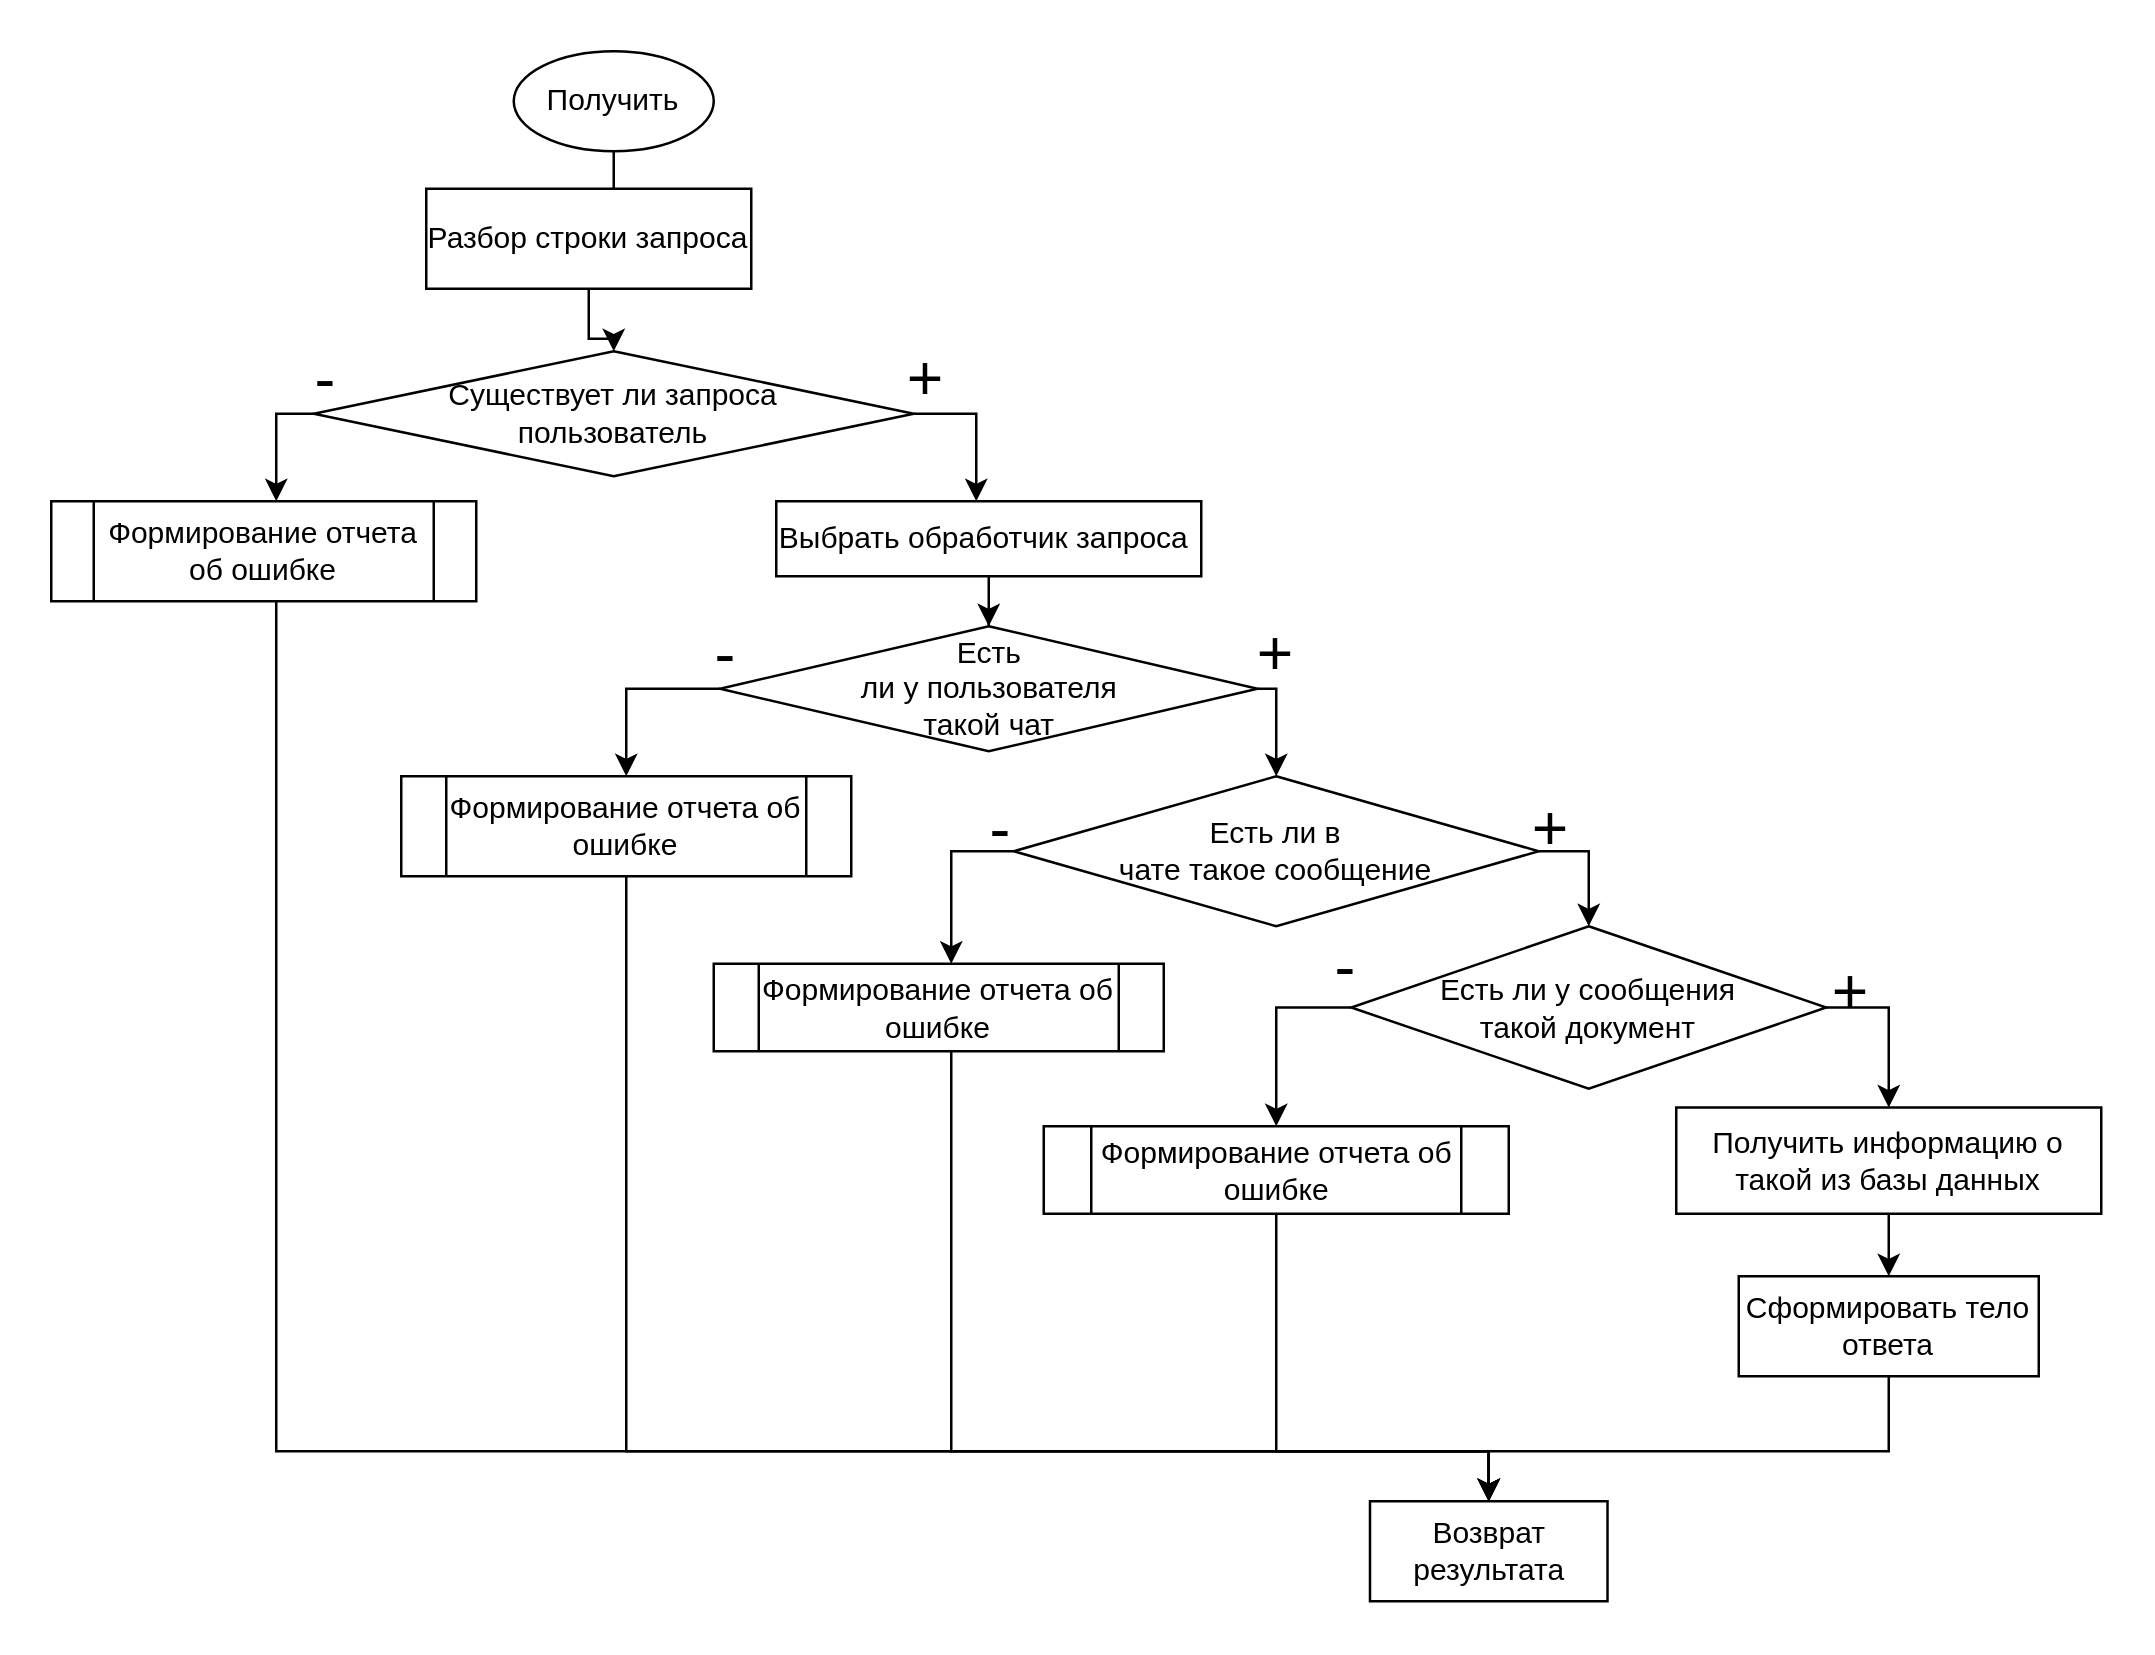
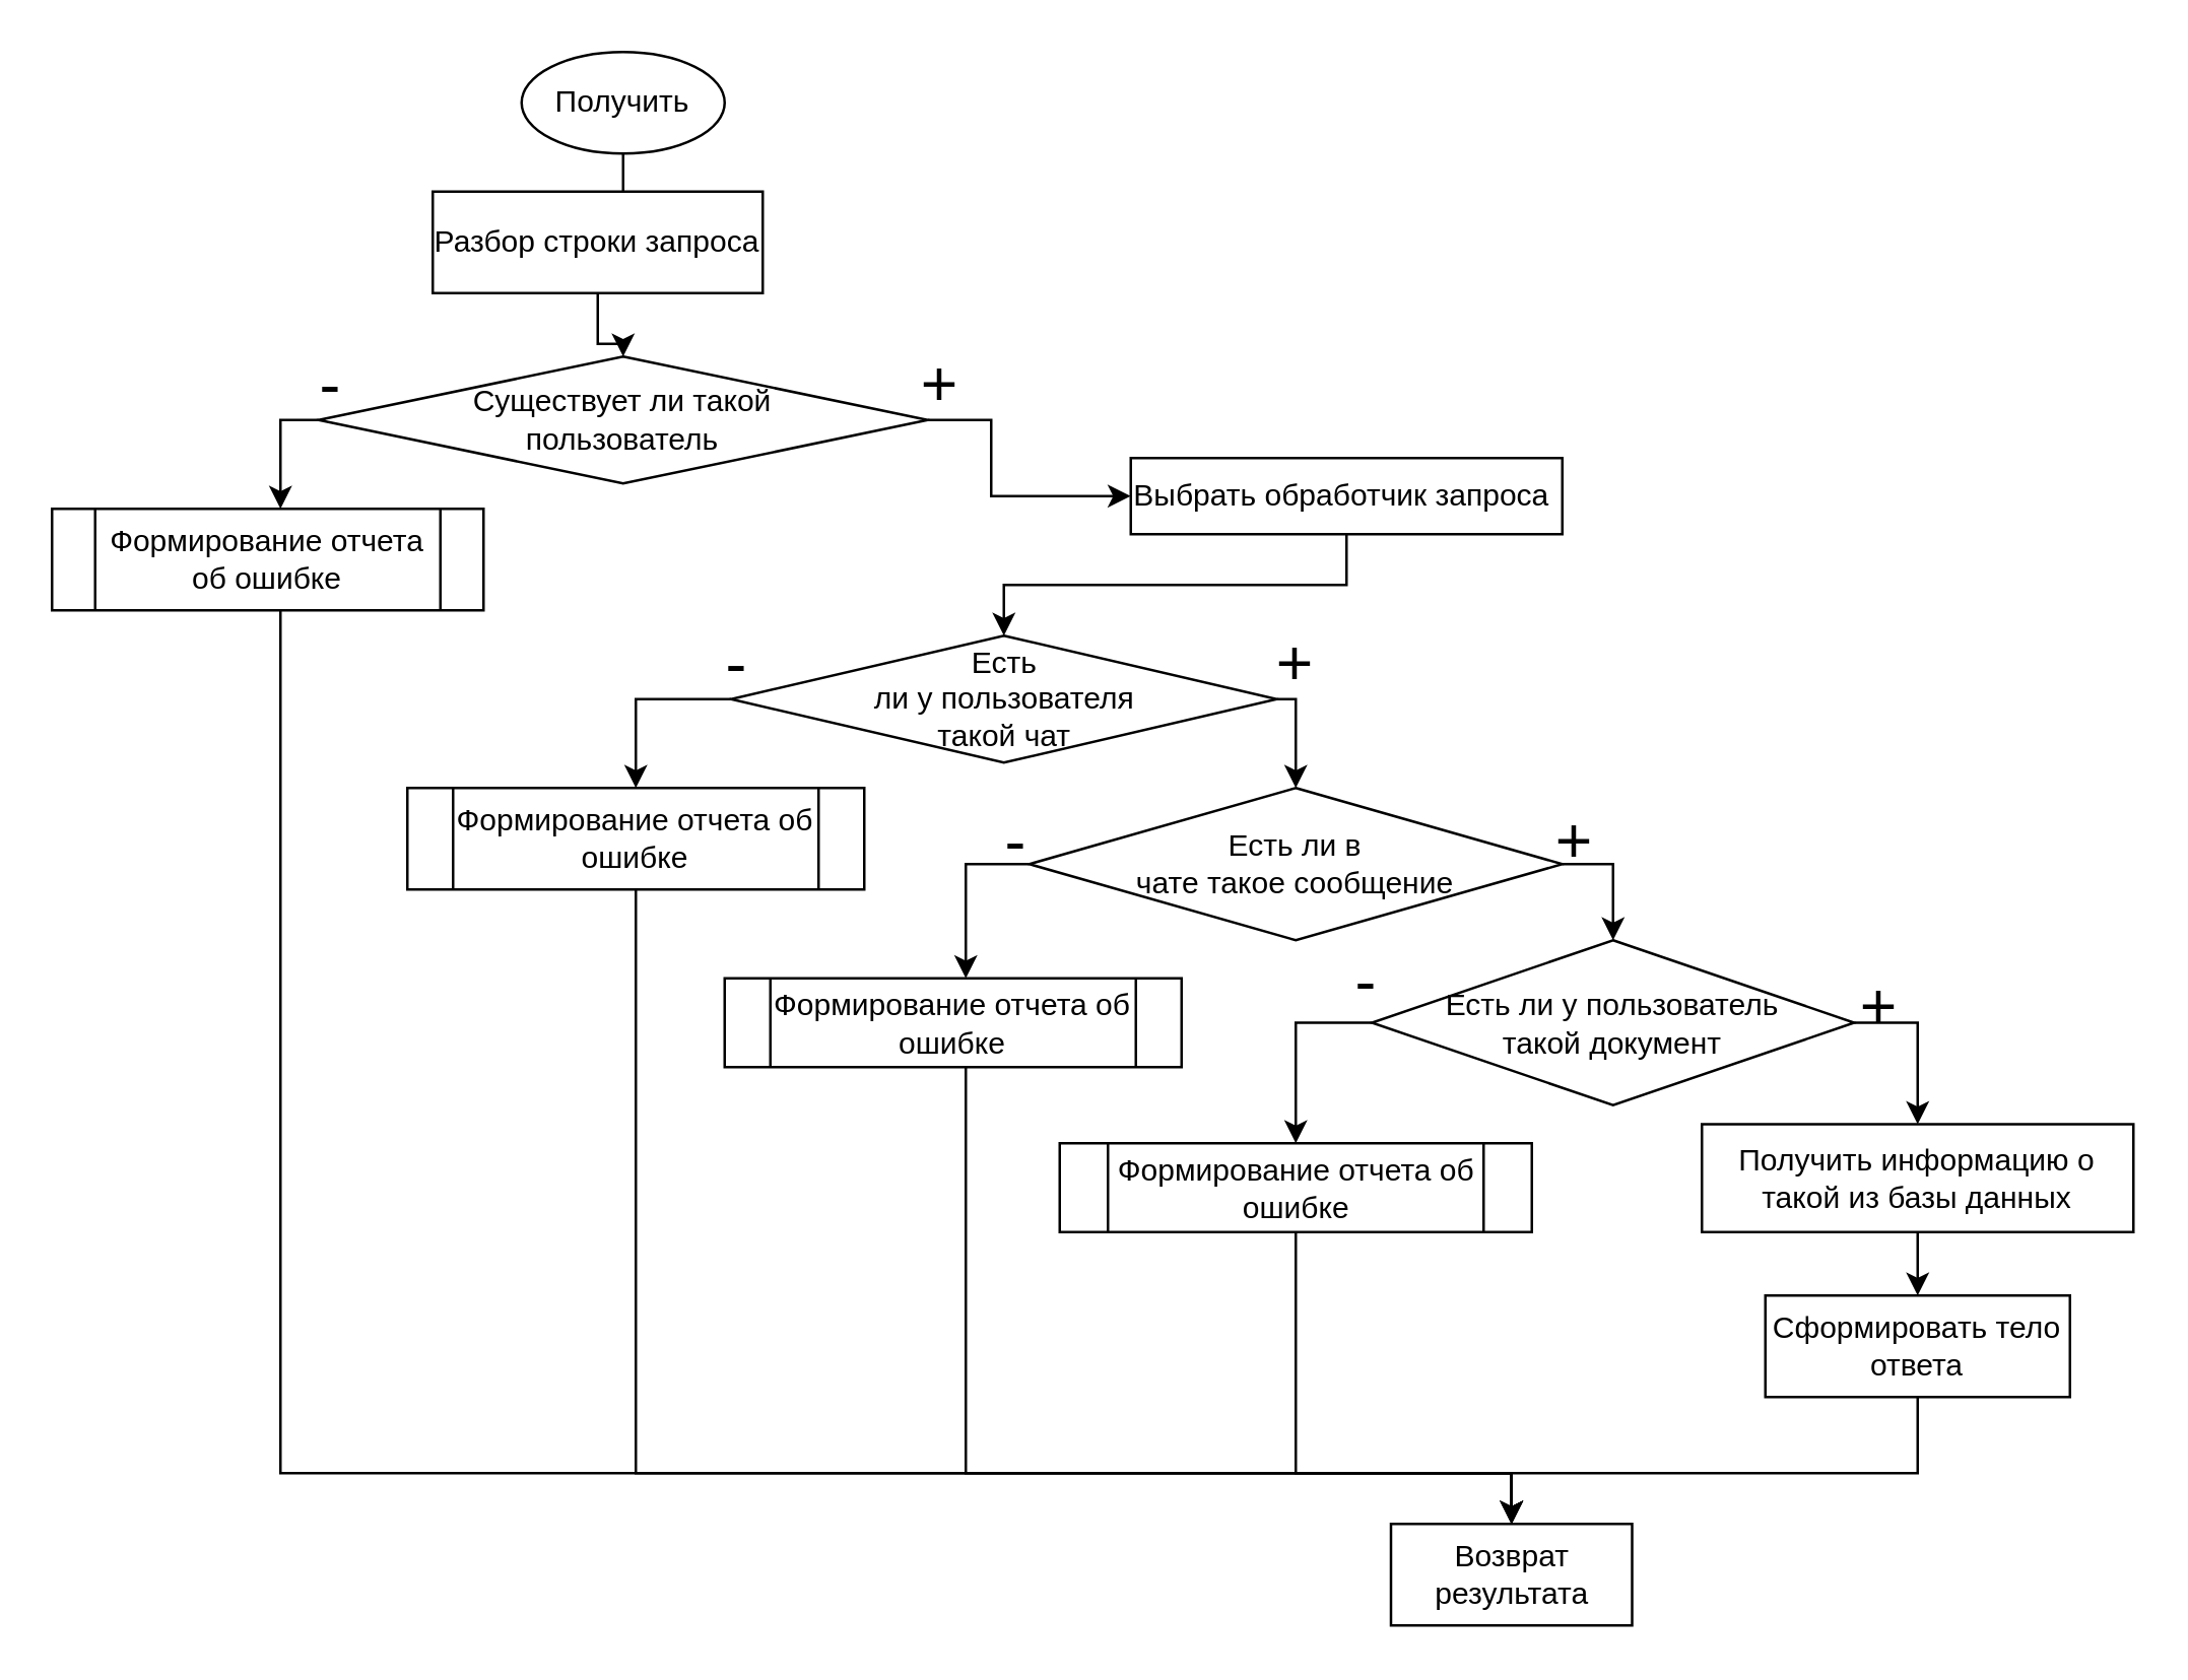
  <mxCell id="0" />
  <mxCell id="1" parent="0" />
  <mxCell id="2" value="" style="edgeStyle=orthogonalEdgeStyle;rounded=0;orthogonalLoop=1;jettySize=auto;html=1;" edge="1" parent="1" source="3" target="40"><mxGeometry relative="1" as="geometry" /></mxCell>
  <mxCell id="3" value="Получить" style="ellipse;whiteSpace=wrap;html=1;" parent="1" vertex="1"><mxGeometry x="205" y="20" width="80" height="40" as="geometry" /></mxCell>
  <mxCell id="4" style="edgeStyle=orthogonalEdgeStyle;rounded=0;orthogonalLoop=1;jettySize=auto;html=1;" parent="1" source="6" target="10" edge="1"><mxGeometry relative="1" as="geometry"><Array as="points"><mxPoint x="390" y="165" /></Array></mxGeometry></mxCell>
  <mxCell id="5" style="edgeStyle=orthogonalEdgeStyle;rounded=0;orthogonalLoop=1;jettySize=auto;html=1;" parent="1" source="6" target="34" edge="1"><mxGeometry relative="1" as="geometry"><mxPoint x="330" y="640" as="targetPoint" /><Array as="points"><mxPoint x="110" y="165" /></Array></mxGeometry></mxCell>
- <mxCell id="6" value="Существует ли запроса &lt;br&gt;пользователь" style="rhombus;whiteSpace=wrap;html=1;" parent="1" vertex="1"><mxGeometry x="125" y="140" width="240" height="50" as="geometry" /></mxCell>
+ <mxCell id="6" value="Существует ли такой &lt;br&gt;пользователь" style="rhombus;whiteSpace=wrap;html=1;" parent="1" vertex="1"><mxGeometry x="125" y="140" width="240" height="50" as="geometry" /></mxCell>
  <mxCell id="7" value="&lt;font style=&quot;font-size: 25px&quot;&gt;-&lt;/font&gt;" style="text;html=1;strokeColor=none;fillColor=none;align=center;verticalAlign=middle;whiteSpace=wrap;rounded=0;" parent="1" vertex="1"><mxGeometry x="120" y="140" width="20" height="20" as="geometry" /></mxCell>
  <mxCell id="8" value="&lt;font style=&quot;font-size: 25px&quot;&gt;+&lt;/font&gt;" style="text;html=1;strokeColor=none;fillColor=none;align=center;verticalAlign=middle;whiteSpace=wrap;rounded=0;" parent="1" vertex="1"><mxGeometry x="360" y="140" width="20" height="20" as="geometry" /></mxCell>
  <mxCell id="9" value="" style="edgeStyle=orthogonalEdgeStyle;rounded=0;orthogonalLoop=1;jettySize=auto;html=1;" parent="1" source="10" target="13" edge="1"><mxGeometry relative="1" as="geometry" /></mxCell>
- <mxCell id="10" value="Выбрать обработчик запроса&amp;nbsp;" style="rounded=0;whiteSpace=wrap;html=1;" parent="1" vertex="1"><mxGeometry x="310" y="200" width="170" height="30" as="geometry" /></mxCell>
+ <mxCell id="10" value="Выбрать обработчик запроса&amp;nbsp;" style="rounded=0;whiteSpace=wrap;html=1;" parent="1" vertex="1"><mxGeometry x="445" y="180" width="170" height="30" as="geometry" /></mxCell>
  <mxCell id="11" value="" style="edgeStyle=orthogonalEdgeStyle;rounded=0;orthogonalLoop=1;jettySize=auto;html=1;" parent="1" source="13" target="16" edge="1"><mxGeometry relative="1" as="geometry"><Array as="points"><mxPoint x="510" y="275" /></Array></mxGeometry></mxCell>
  <mxCell id="12" style="edgeStyle=orthogonalEdgeStyle;rounded=0;orthogonalLoop=1;jettySize=auto;html=1;" parent="1" source="13" target="36" edge="1"><mxGeometry relative="1" as="geometry"><mxPoint x="460" y="730" as="targetPoint" /><Array as="points"><mxPoint x="250" y="275" /></Array></mxGeometry></mxCell>
  <mxCell id="13" value="Есть &lt;br&gt;ли у пользователя &lt;br&gt;такой чат" style="rhombus;whiteSpace=wrap;html=1;" parent="1" vertex="1"><mxGeometry x="287.5" y="250" width="215" height="50" as="geometry" /></mxCell>
  <mxCell id="14" value="" style="edgeStyle=orthogonalEdgeStyle;rounded=0;orthogonalLoop=1;jettySize=auto;html=1;" parent="1" source="16" target="24" edge="1"><mxGeometry relative="1" as="geometry"><Array as="points"><mxPoint x="635" y="340" /></Array></mxGeometry></mxCell>
  <mxCell id="15" style="edgeStyle=orthogonalEdgeStyle;rounded=0;orthogonalLoop=1;jettySize=auto;html=1;" parent="1" source="16" target="38" edge="1"><mxGeometry relative="1" as="geometry"><mxPoint x="460" y="730" as="targetPoint" /><Array as="points"><mxPoint x="380" y="340" /></Array></mxGeometry></mxCell>
  <mxCell id="16" value="Есть ли в &lt;br&gt;чате такое сообщение" style="rhombus;whiteSpace=wrap;html=1;" parent="1" vertex="1"><mxGeometry x="405" y="310" width="210" height="60" as="geometry" /></mxCell>
  <mxCell id="17" value="&lt;font style=&quot;font-size: 25px&quot;&gt;+&lt;/font&gt;" style="text;html=1;strokeColor=none;fillColor=none;align=center;verticalAlign=middle;whiteSpace=wrap;rounded=0;" parent="1" vertex="1"><mxGeometry x="730" y="385" width="20" height="20" as="geometry" /></mxCell>
  <mxCell id="18" value="&lt;font style=&quot;font-size: 25px&quot;&gt;+&lt;/font&gt;" style="text;html=1;strokeColor=none;fillColor=none;align=center;verticalAlign=middle;whiteSpace=wrap;rounded=0;" parent="1" vertex="1"><mxGeometry x="610" y="320" width="20" height="20" as="geometry" /></mxCell>
  <mxCell id="19" value="&lt;font style=&quot;font-size: 25px&quot;&gt;+&lt;/font&gt;" style="text;html=1;strokeColor=none;fillColor=none;align=center;verticalAlign=middle;whiteSpace=wrap;rounded=0;" parent="1" vertex="1"><mxGeometry x="500" y="250" width="20" height="20" as="geometry" /></mxCell>
  <mxCell id="20" value="&lt;font style=&quot;font-size: 25px&quot;&gt;-&lt;/font&gt;" style="text;html=1;strokeColor=none;fillColor=none;align=center;verticalAlign=middle;whiteSpace=wrap;rounded=0;" parent="1" vertex="1"><mxGeometry x="390" y="320" width="20" height="20" as="geometry" /></mxCell>
  <mxCell id="21" value="&lt;font style=&quot;font-size: 25px&quot;&gt;-&lt;/font&gt;" style="text;html=1;strokeColor=none;fillColor=none;align=center;verticalAlign=middle;whiteSpace=wrap;rounded=0;" parent="1" vertex="1"><mxGeometry x="280" y="250" width="20" height="20" as="geometry" /></mxCell>
  <mxCell id="22" value="" style="edgeStyle=orthogonalEdgeStyle;rounded=0;orthogonalLoop=1;jettySize=auto;html=1;" parent="1" source="24" target="32" edge="1"><mxGeometry relative="1" as="geometry"><mxPoint x="460" y="730" as="targetPoint" /><Array as="points"><mxPoint x="510" y="403" /></Array></mxGeometry></mxCell>
  <mxCell id="23" value="" style="edgeStyle=orthogonalEdgeStyle;rounded=0;orthogonalLoop=1;jettySize=auto;html=1;" parent="1" source="24" target="28" edge="1"><mxGeometry relative="1" as="geometry"><Array as="points"><mxPoint x="755" y="403" /></Array></mxGeometry></mxCell>
- <mxCell id="24" value="Есть ли у сообщения &lt;br&gt;такой документ" style="rhombus;whiteSpace=wrap;html=1;" parent="1" vertex="1"><mxGeometry x="540" y="370" width="190" height="65" as="geometry" /></mxCell>
+ <mxCell id="24" value="Есть ли у пользователь &lt;br&gt;такой документ" style="rhombus;whiteSpace=wrap;html=1;" parent="1" vertex="1"><mxGeometry x="540" y="370" width="190" height="65" as="geometry" /></mxCell>
  <mxCell id="25" value="" style="edgeStyle=orthogonalEdgeStyle;rounded=0;orthogonalLoop=1;jettySize=auto;html=1;" parent="1" source="32" target="31" edge="1"><mxGeometry relative="1" as="geometry"><mxPoint x="460" y="770" as="sourcePoint" /><Array as="points"><mxPoint x="510" y="580" /><mxPoint x="595" y="580" /></Array></mxGeometry></mxCell>
  <mxCell id="26" value="&lt;font style=&quot;font-size: 25px&quot;&gt;-&lt;/font&gt;" style="text;html=1;strokeColor=none;fillColor=none;align=center;verticalAlign=middle;whiteSpace=wrap;rounded=0;" parent="1" vertex="1"><mxGeometry x="527.5" y="375" width="20" height="20" as="geometry" /></mxCell>
  <mxCell id="27" value="" style="edgeStyle=orthogonalEdgeStyle;rounded=0;orthogonalLoop=1;jettySize=auto;html=1;" parent="1" source="28" target="30" edge="1"><mxGeometry relative="1" as="geometry" /></mxCell>
  <mxCell id="28" value="Получить информацию о такой из базы данных" style="whiteSpace=wrap;html=1;" parent="1" vertex="1"><mxGeometry x="670" y="442.5" width="170" height="42.5" as="geometry" /></mxCell>
  <mxCell id="29" style="edgeStyle=orthogonalEdgeStyle;rounded=0;orthogonalLoop=1;jettySize=auto;html=1;" parent="1" source="30" target="31" edge="1"><mxGeometry relative="1" as="geometry"><Array as="points"><mxPoint x="755" y="580" /><mxPoint x="595" y="580" /></Array></mxGeometry></mxCell>
  <mxCell id="30" value="Сформировать тело ответа" style="whiteSpace=wrap;html=1;" parent="1" vertex="1"><mxGeometry x="695" y="510" width="120" height="40" as="geometry" /></mxCell>
  <mxCell id="31" value="Возврат результата" style="whiteSpace=wrap;html=1;" parent="1" vertex="1"><mxGeometry x="547.5" y="600" width="95" height="40" as="geometry" /></mxCell>
  <mxCell id="32" value="&lt;span&gt;Формирование отчета об ошибке&lt;/span&gt;" style="shape=process;whiteSpace=wrap;html=1;backgroundOutline=1;" parent="1" vertex="1"><mxGeometry x="417" y="450" width="186" height="35" as="geometry" /></mxCell>
  <mxCell id="33" style="edgeStyle=orthogonalEdgeStyle;rounded=0;orthogonalLoop=1;jettySize=auto;html=1;" parent="1" source="34" target="31" edge="1"><mxGeometry relative="1" as="geometry"><Array as="points"><mxPoint x="110" y="580" /><mxPoint x="595" y="580" /></Array></mxGeometry></mxCell>
  <mxCell id="34" value="&lt;span&gt;Формирование отчета об ошибке&lt;/span&gt;" style="shape=process;whiteSpace=wrap;html=1;backgroundOutline=1;" parent="1" vertex="1"><mxGeometry x="20" y="200" width="170" height="40" as="geometry" /></mxCell>
  <mxCell id="35" style="edgeStyle=orthogonalEdgeStyle;rounded=0;orthogonalLoop=1;jettySize=auto;html=1;" parent="1" source="36" target="31" edge="1"><mxGeometry relative="1" as="geometry"><Array as="points"><mxPoint x="250" y="580" /><mxPoint x="595" y="580" /></Array></mxGeometry></mxCell>
  <mxCell id="36" value="&lt;span&gt;Формирование отчета об ошибке&lt;/span&gt;" style="shape=process;whiteSpace=wrap;html=1;backgroundOutline=1;" parent="1" vertex="1"><mxGeometry x="160" y="310" width="180" height="40" as="geometry" /></mxCell>
  <mxCell id="37" style="edgeStyle=orthogonalEdgeStyle;rounded=0;orthogonalLoop=1;jettySize=auto;html=1;" parent="1" source="38" target="31" edge="1"><mxGeometry relative="1" as="geometry"><Array as="points"><mxPoint x="380" y="580" /><mxPoint x="595" y="580" /></Array></mxGeometry></mxCell>
  <mxCell id="38" value="&lt;span&gt;Формирование отчета об ошибке&lt;/span&gt;" style="shape=process;whiteSpace=wrap;html=1;backgroundOutline=1;" parent="1" vertex="1"><mxGeometry x="285" y="385" width="180" height="35" as="geometry" /></mxCell>
  <mxCell id="39" style="edgeStyle=orthogonalEdgeStyle;rounded=0;orthogonalLoop=1;jettySize=auto;html=1;" parent="1" source="40" target="6" edge="1"><mxGeometry relative="1" as="geometry" /></mxCell>
  <mxCell id="40" value="Разбор строки запроса" style="rounded=0;whiteSpace=wrap;html=1;" parent="1" vertex="1"><mxGeometry x="170" y="75" width="130" height="40" as="geometry" /></mxCell>
